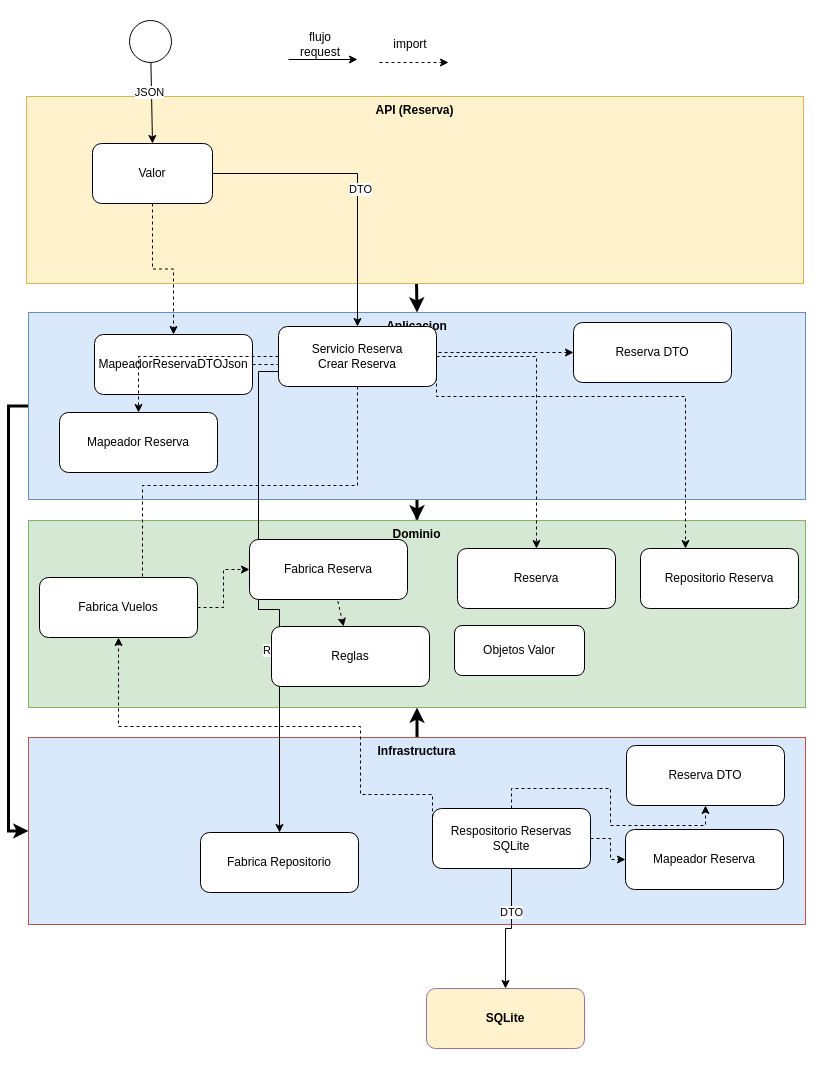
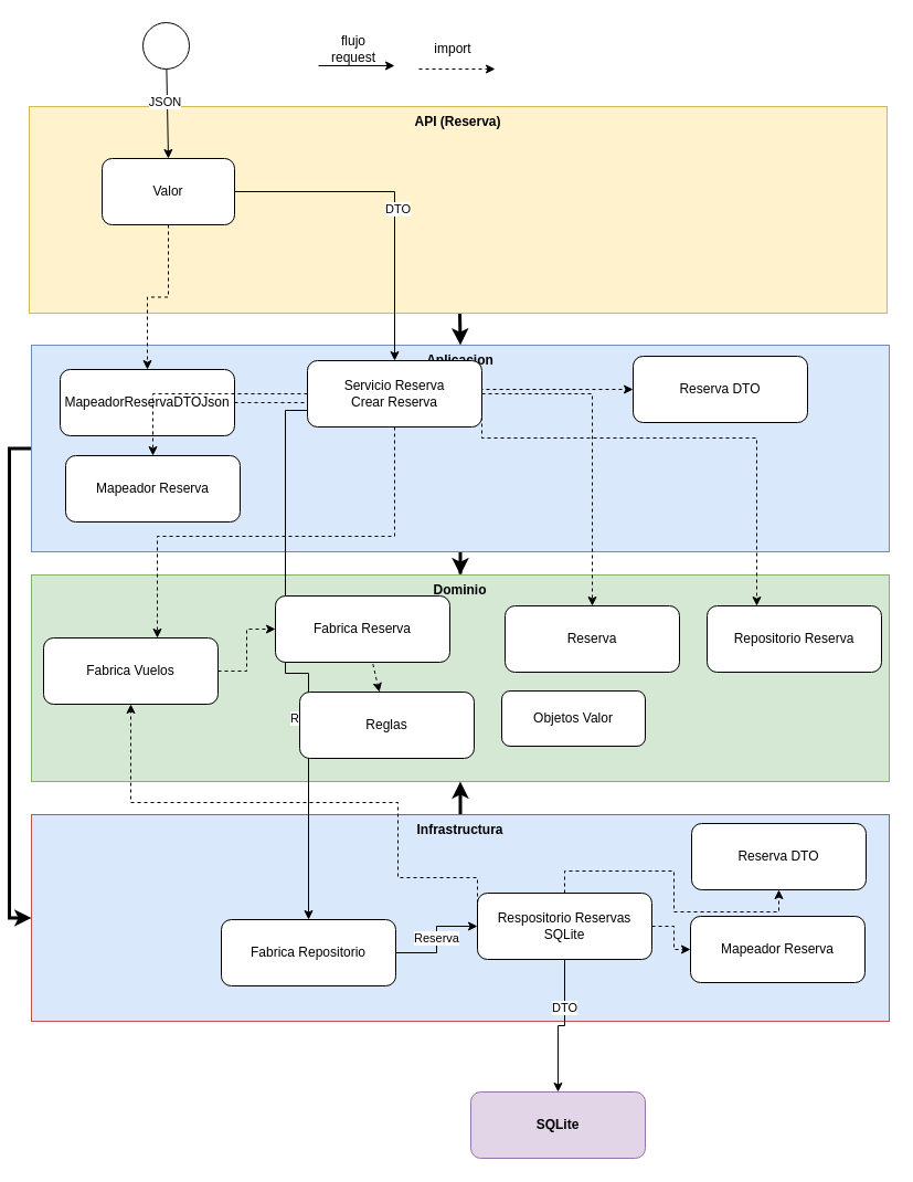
  <mxCell id="0" />
  <mxCell id="1" parent="0" />
  <mxCell id="2" style="rounded=0;orthogonalLoop=1;jettySize=auto;html=1;entryX=0.5;entryY=0;entryDx=0;entryDy=0;strokeWidth=3;" parent="1" source="3" target="6" edge="1"><mxGeometry relative="1" as="geometry" /></mxCell>
  <mxCell id="3" value="&lt;b&gt;API (Reserva)&lt;/b&gt;" style="rounded=0;whiteSpace=wrap;html=1;verticalAlign=top;fillColor=#fff2cc;strokeColor=#d6b656;" parent="1" vertex="1"><mxGeometry x="20" y="96" width="777" height="187" as="geometry" /></mxCell>
  <mxCell id="4" style="edgeStyle=orthogonalEdgeStyle;rounded=0;orthogonalLoop=1;jettySize=auto;html=1;strokeWidth=3;" parent="1" source="6" target="7" edge="1"><mxGeometry relative="1" as="geometry" /></mxCell>
  <mxCell id="5" style="edgeStyle=orthogonalEdgeStyle;rounded=0;orthogonalLoop=1;jettySize=auto;html=1;entryX=0;entryY=0.5;entryDx=0;entryDy=0;exitX=0;exitY=0.5;exitDx=0;exitDy=0;strokeWidth=3;" parent="1" source="6" target="9" edge="1"><mxGeometry relative="1" as="geometry" /></mxCell>
  <mxCell id="6" value="&lt;b&gt;Aplicacion&lt;/b&gt;" style="rounded=0;whiteSpace=wrap;html=1;verticalAlign=top;fillColor=#dae8fc;strokeColor=#6c8ebf;" parent="1" vertex="1"><mxGeometry x="22" y="312" width="777" height="187" as="geometry" /></mxCell>
  <mxCell id="7" value="&lt;b&gt;Dominio&lt;/b&gt;" style="rounded=0;whiteSpace=wrap;html=1;verticalAlign=top;fillColor=#d5e8d4;strokeColor=#82b366;" parent="1" vertex="1"><mxGeometry x="22" y="520" width="777" height="187" as="geometry" /></mxCell>
  <mxCell id="8" style="edgeStyle=orthogonalEdgeStyle;rounded=0;orthogonalLoop=1;jettySize=auto;html=1;entryX=0.5;entryY=1;entryDx=0;entryDy=0;strokeWidth=3;" parent="1" source="9" target="7" edge="1"><mxGeometry relative="1" as="geometry" /></mxCell>
  <mxCell id="9" value="&lt;b&gt;Infrastructura&lt;/b&gt;" style="rounded=0;whiteSpace=wrap;html=1;verticalAlign=top;fillColor=#dae8fc;strokeColor=#b85450;" parent="1" vertex="1"><mxGeometry x="22" y="737" width="777" height="187" as="geometry" /></mxCell>
  <mxCell id="10" style="edgeStyle=orthogonalEdgeStyle;rounded=0;orthogonalLoop=1;jettySize=auto;html=1;dashed=1;" parent="1" source="13" target="15" edge="1"><mxGeometry relative="1" as="geometry" /></mxCell>
  <mxCell id="11" style="edgeStyle=orthogonalEdgeStyle;rounded=0;orthogonalLoop=1;jettySize=auto;html=1;" parent="1" source="13" target="17" edge="1"><mxGeometry relative="1" as="geometry" /></mxCell>
  <mxCell id="12" value="DTO" style="edgeLabel;html=1;align=center;verticalAlign=middle;resizable=0;points=[];" parent="11" vertex="1" connectable="0"><mxGeometry x="0.077" y="2" relative="1" as="geometry"><mxPoint as="offset" /></mxGeometry></mxCell>
  <mxCell id="13" value="Valor" style="rounded=1;whiteSpace=wrap;html=1;" parent="1" vertex="1"><mxGeometry x="86" y="143" width="120" height="60" as="geometry" /></mxCell>
  <mxCell id="14" style="edgeStyle=orthogonalEdgeStyle;rounded=0;orthogonalLoop=1;jettySize=auto;html=1;dashed=1;" edge="1" parent="1" source="15" target="51"><mxGeometry relative="1" as="geometry" /></mxCell>
- <mxCell id="15" value="MapeadorReservaDTOJson" style="rounded=1;whiteSpace=wrap;html=1;" parent="1" vertex="1"><mxGeometry x="88" y="334" width="158" height="60" as="geometry" /></mxCell>
+ <mxCell id="15" value="MapeadorReservaDTOJson" style="rounded=1;whiteSpace=wrap;html=1;" parent="1" vertex="1"><mxGeometry x="48" y="334" width="158" height="60" as="geometry" /></mxCell>
  <mxCell id="16" style="edgeStyle=orthogonalEdgeStyle;rounded=0;orthogonalLoop=1;jettySize=auto;html=1;dashed=1;" parent="1" source="17" target="18" edge="1"><mxGeometry relative="1" as="geometry" /></mxCell>
  <mxCell id="17" value="Servicio Reserva&lt;div&gt;&lt;span style=&quot;background-color: transparent; color: light-dark(rgb(0, 0, 0), rgb(255, 255, 255));&quot;&gt;Crear Reserva&lt;/span&gt;&lt;/div&gt;" style="rounded=1;whiteSpace=wrap;html=1;" parent="1" vertex="1"><mxGeometry x="272" y="326" width="158" height="60" as="geometry" /></mxCell>
  <mxCell id="18" value="Mapeador Reserva" style="rounded=1;whiteSpace=wrap;html=1;" parent="1" vertex="1"><mxGeometry x="53" y="412" width="158" height="60" as="geometry" /></mxCell>
- <mxCell id="19" style="edgeStyle=orthogonalEdgeStyle;rounded=0;orthogonalLoop=1;jettySize=auto;html=1;dashed=1;exitX=0.5;exitY=1;exitDx=0;exitDy=0;endArrow=none;" parent="1" source="17" target="20" edge="1"><mxGeometry relative="1" as="geometry"><Array as="points"><mxPoint x="351" y="485" /><mxPoint x="136" y="485" /></Array></mxGeometry></mxCell>
+ <mxCell id="19" style="edgeStyle=orthogonalEdgeStyle;rounded=0;orthogonalLoop=1;jettySize=auto;html=1;dashed=1;exitX=0.5;exitY=1;exitDx=0;exitDy=0;" parent="1" source="17" target="20" edge="1"><mxGeometry relative="1" as="geometry"><Array as="points"><mxPoint x="351" y="485" /><mxPoint x="136" y="485" /></Array></mxGeometry></mxCell>
  <mxCell id="20" value="Fabrica Vuelos" style="rounded=1;whiteSpace=wrap;html=1;" parent="1" vertex="1"><mxGeometry x="33" y="577" width="158" height="60" as="geometry" /></mxCell>
  <mxCell id="21" style="rounded=0;orthogonalLoop=1;jettySize=auto;html=1;entryX=0.5;entryY=0;entryDx=0;entryDy=0;" parent="1" source="23" target="13" edge="1"><mxGeometry relative="1" as="geometry" /></mxCell>
  <mxCell id="22" value="JSON" style="edgeLabel;html=1;align=center;verticalAlign=middle;resizable=0;points=[];" parent="21" vertex="1" connectable="0"><mxGeometry x="-0.277" y="-2" relative="1" as="geometry"><mxPoint as="offset" /></mxGeometry></mxCell>
  <mxCell id="23" value="" style="ellipse;whiteSpace=wrap;html=1;aspect=fixed;" parent="1" vertex="1"><mxGeometry x="123" y="20" width="42" height="42" as="geometry" /></mxCell>
  <mxCell id="24" style="edgeStyle=orthogonalEdgeStyle;rounded=0;orthogonalLoop=1;jettySize=auto;html=1;entryX=0.5;entryY=0;entryDx=0;entryDy=0;dashed=1;exitX=1;exitY=0.5;exitDx=0;exitDy=0;" parent="1" source="17" target="25" edge="1"><mxGeometry relative="1" as="geometry" /></mxCell>
  <mxCell id="25" value="Reserva" style="rounded=1;whiteSpace=wrap;html=1;" parent="1" vertex="1"><mxGeometry x="451" y="548" width="158" height="60" as="geometry" /></mxCell>
  <mxCell id="26" style="edgeStyle=orthogonalEdgeStyle;rounded=0;orthogonalLoop=1;jettySize=auto;html=1;entryX=0.5;entryY=0;entryDx=0;entryDy=0;exitX=0;exitY=0.75;exitDx=0;exitDy=0;" parent="1" source="17" target="30" edge="1"><mxGeometry relative="1" as="geometry" /></mxCell>
  <mxCell id="27" value="Reserva" style="edgeLabel;html=1;align=center;verticalAlign=middle;resizable=0;points=[];" parent="26" vertex="1" connectable="0"><mxGeometry x="0.27" y="3" relative="1" as="geometry"><mxPoint as="offset" /></mxGeometry></mxCell>
+ <mxCell id="28" style="edgeStyle=orthogonalEdgeStyle;rounded=0;orthogonalLoop=1;jettySize=auto;html=1;entryX=0;entryY=0.5;entryDx=0;entryDy=0;" parent="1" source="30" target="31" edge="1"><mxGeometry relative="1" as="geometry" /></mxCell>
+ <mxCell id="29" value="Reserva" style="edgeLabel;html=1;align=center;verticalAlign=middle;resizable=0;points=[];" parent="28" vertex="1" connectable="0"><mxGeometry x="0.044" y="1" relative="1" as="geometry"><mxPoint as="offset" /></mxGeometry></mxCell>
  <mxCell id="30" value="Fabrica Repositorio" style="rounded=1;whiteSpace=wrap;html=1;" parent="1" vertex="1"><mxGeometry x="194" y="832" width="158" height="60" as="geometry" /></mxCell>
  <mxCell id="31" value="Respositorio Reservas SQLite" style="rounded=1;whiteSpace=wrap;html=1;" parent="1" vertex="1"><mxGeometry x="426" y="808" width="158" height="60" as="geometry" /></mxCell>
  <mxCell id="32" style="edgeStyle=orthogonalEdgeStyle;rounded=0;orthogonalLoop=1;jettySize=auto;html=1;dashed=1;exitX=1;exitY=0.5;exitDx=0;exitDy=0;" parent="1" source="20" target="33" edge="1"><mxGeometry relative="1" as="geometry" /></mxCell>
  <mxCell id="33" value="Fabrica Reserva" style="rounded=1;whiteSpace=wrap;html=1;" parent="1" vertex="1"><mxGeometry x="243" y="539" width="158" height="60" as="geometry" /></mxCell>
  <mxCell id="34" value="Reglas" style="rounded=1;whiteSpace=wrap;html=1;" parent="1" vertex="1"><mxGeometry x="265" y="626" width="158" height="60" as="geometry" /></mxCell>
  <mxCell id="35" style="rounded=0;orthogonalLoop=1;jettySize=auto;html=1;dashed=1;exitX=0.559;exitY=1.027;exitDx=0;exitDy=0;exitPerimeter=0;" parent="1" source="33" target="34" edge="1"><mxGeometry relative="1" as="geometry" /></mxCell>
  <mxCell id="36" value="Objetos Valor" style="rounded=1;whiteSpace=wrap;html=1;" parent="1" vertex="1"><mxGeometry x="448" y="625" width="130" height="50" as="geometry" /></mxCell>
  <mxCell id="37" style="edgeStyle=orthogonalEdgeStyle;rounded=0;orthogonalLoop=1;jettySize=auto;html=1;dashed=1;exitX=1;exitY=0.25;exitDx=0;exitDy=0;" parent="1" source="17" target="38" edge="1"><mxGeometry relative="1" as="geometry"><Array as="points"><mxPoint x="679" y="396" /></Array></mxGeometry></mxCell>
  <mxCell id="38" value="Repositorio Reserva" style="rounded=1;whiteSpace=wrap;html=1;" parent="1" vertex="1"><mxGeometry x="634" y="548" width="158" height="60" as="geometry" /></mxCell>
  <mxCell id="39" style="edgeStyle=orthogonalEdgeStyle;rounded=0;orthogonalLoop=1;jettySize=auto;html=1;dashed=1;exitX=0.5;exitY=0;exitDx=0;exitDy=0;" parent="1" source="31" target="40" edge="1"><mxGeometry relative="1" as="geometry" /></mxCell>
  <mxCell id="40" value="Reserva DTO" style="rounded=1;whiteSpace=wrap;html=1;" parent="1" vertex="1"><mxGeometry x="620" y="745" width="158" height="60" as="geometry" /></mxCell>
  <mxCell id="41" style="edgeStyle=orthogonalEdgeStyle;rounded=0;orthogonalLoop=1;jettySize=auto;html=1;dashed=1;exitX=0;exitY=0.25;exitDx=0;exitDy=0;" parent="1" source="31" target="20" edge="1"><mxGeometry relative="1" as="geometry"><Array as="points"><mxPoint x="426" y="794" /><mxPoint x="354" y="794" /><mxPoint x="354" y="726" /><mxPoint x="112" y="726" /></Array></mxGeometry></mxCell>
  <mxCell id="42" style="edgeStyle=orthogonalEdgeStyle;rounded=0;orthogonalLoop=1;jettySize=auto;html=1;dashed=1;exitX=1;exitY=0.5;exitDx=0;exitDy=0;" parent="1" source="31" target="43" edge="1"><mxGeometry relative="1" as="geometry" /></mxCell>
  <mxCell id="43" value="Mapeador Reserva" style="rounded=1;whiteSpace=wrap;html=1;" parent="1" vertex="1"><mxGeometry x="619" y="829" width="158" height="60" as="geometry" /></mxCell>
- <mxCell id="44" value="&lt;b&gt;SQLite&lt;/b&gt;" style="rounded=1;whiteSpace=wrap;html=1;fillColor=#fff2cc;strokeColor=#9673a6;" parent="1" vertex="1"><mxGeometry x="420" y="988" width="158" height="60" as="geometry" /></mxCell>
+ <mxCell id="44" value="&lt;b&gt;SQLite&lt;/b&gt;" style="rounded=1;whiteSpace=wrap;html=1;fillColor=#e1d5e7;strokeColor=#9673a6;" parent="1" vertex="1"><mxGeometry x="420" y="988" width="158" height="60" as="geometry" /></mxCell>
  <mxCell id="45" style="edgeStyle=orthogonalEdgeStyle;rounded=0;orthogonalLoop=1;jettySize=auto;html=1;" parent="1" source="31" target="44" edge="1"><mxGeometry relative="1" as="geometry" /></mxCell>
  <mxCell id="46" value="DTO" style="edgeLabel;html=1;align=center;verticalAlign=middle;resizable=0;points=[];" parent="45" vertex="1" connectable="0"><mxGeometry x="-0.32" y="-1" relative="1" as="geometry"><mxPoint as="offset" /></mxGeometry></mxCell>
  <mxCell id="47" value="" style="endArrow=classic;html=1;rounded=0;" edge="1" parent="1"><mxGeometry width="50" height="50" relative="1" as="geometry"><mxPoint x="282" y="59" as="sourcePoint" /><mxPoint x="351" y="59" as="targetPoint" /></mxGeometry></mxCell>
  <mxCell id="48" value="" style="endArrow=classic;html=1;rounded=0;dashed=1;" edge="1" parent="1"><mxGeometry width="50" height="50" relative="1" as="geometry"><mxPoint x="373" y="62" as="sourcePoint" /><mxPoint x="442" y="62" as="targetPoint" /></mxGeometry></mxCell>
  <mxCell id="49" value="flujo request" style="text;html=1;align=center;verticalAlign=middle;whiteSpace=wrap;rounded=0;" vertex="1" parent="1"><mxGeometry x="284" y="29" width="60" height="30" as="geometry" /></mxCell>
  <mxCell id="50" value="import" style="text;html=1;align=center;verticalAlign=middle;whiteSpace=wrap;rounded=0;" vertex="1" parent="1"><mxGeometry x="374" y="29" width="60" height="30" as="geometry" /></mxCell>
  <mxCell id="51" value="Reserva DTO" style="rounded=1;whiteSpace=wrap;html=1;" vertex="1" parent="1"><mxGeometry x="567" y="322" width="158" height="60" as="geometry" /></mxCell>
